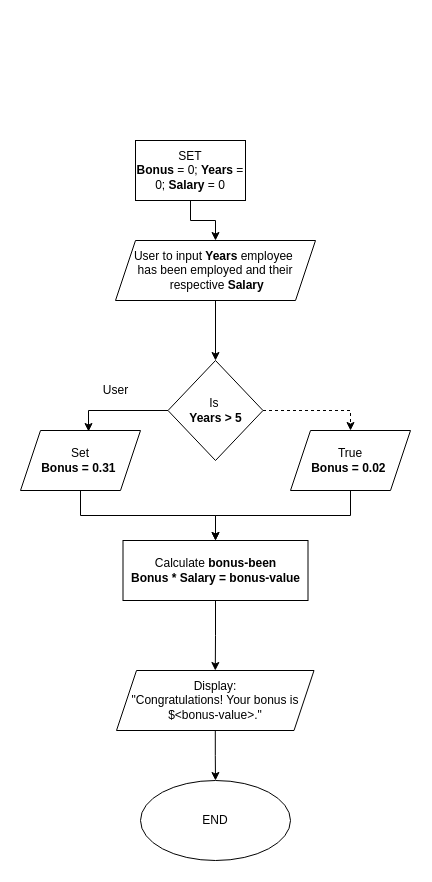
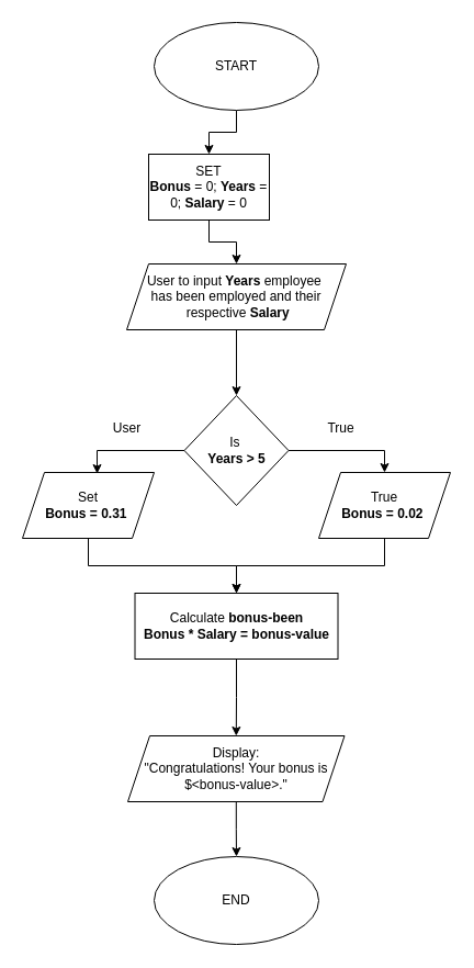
  <mxCell id="0" />
  <mxCell id="1" parent="0" />
  <mxCell id="2" style="edgeStyle=orthogonalEdgeStyle;rounded=0;orthogonalLoop=1;jettySize=auto;html=1;entryX=0.5;entryY=0;entryDx=0;entryDy=0;" parent="1" source="3" target="8" edge="1"><mxGeometry relative="1" as="geometry" /></mxCell>
  <mxCell id="3" value="&lt;div&gt;&lt;span&gt;User to input &lt;/span&gt;&lt;b&gt;Years&lt;/b&gt;&lt;span&gt;&amp;nbsp;employee&amp;nbsp;&lt;/span&gt;&lt;/div&gt;&lt;div&gt;&lt;span&gt;has&amp;nbsp;&lt;/span&gt;&lt;span&gt;been employed and their&lt;/span&gt;&lt;/div&gt;&lt;div&gt;&lt;span&gt;&amp;nbsp;respective &lt;/span&gt;&lt;b&gt;Salary&lt;/b&gt;&lt;/div&gt;" style="shape=parallelogram;perimeter=parallelogramPerimeter;whiteSpace=wrap;html=1;fixedSize=1;align=center;" parent="1" vertex="1"><mxGeometry x="115" y="240" width="200" height="60" as="geometry" /></mxCell>
  <mxCell id="4" style="edgeStyle=orthogonalEdgeStyle;rounded=0;orthogonalLoop=1;jettySize=auto;html=1;entryX=0.5;entryY=0;entryDx=0;entryDy=0;" parent="1" source="5" target="3" edge="1"><mxGeometry relative="1" as="geometry"><mxPoint x="200" y="320" as="targetPoint" /></mxGeometry></mxCell>
  <mxCell id="5" value="SET&lt;br&gt;&lt;b&gt;Bonus&lt;/b&gt; = 0; &lt;b&gt;Years &lt;/b&gt;= 0; &lt;b&gt;Salary&lt;/b&gt; = 0" style="rounded=0;whiteSpace=wrap;html=1;" parent="1" vertex="1"><mxGeometry x="135" y="140" width="110" height="60" as="geometry" /></mxCell>
- <mxCell id="6" style="edgeStyle=orthogonalEdgeStyle;rounded=0;orthogonalLoop=1;jettySize=auto;html=1;entryX=0.5;entryY=0;entryDx=0;entryDy=0;dashed=1;" parent="1" source="8" target="16" edge="1"><mxGeometry relative="1" as="geometry"><mxPoint x="370" y="410" as="targetPoint" /></mxGeometry></mxCell>
+ <mxCell id="6" style="edgeStyle=orthogonalEdgeStyle;rounded=0;orthogonalLoop=1;jettySize=auto;html=1;entryX=0.5;entryY=0;entryDx=0;entryDy=0;" parent="1" source="8" target="16" edge="1"><mxGeometry relative="1" as="geometry"><mxPoint x="370" y="410" as="targetPoint" /></mxGeometry></mxCell>
  <mxCell id="7" style="edgeStyle=orthogonalEdgeStyle;rounded=0;orthogonalLoop=1;jettySize=auto;html=1;entryX=0.567;entryY=0.017;entryDx=0;entryDy=0;entryPerimeter=0;" parent="1" source="8" target="14" edge="1"><mxGeometry relative="1" as="geometry"><mxPoint x="30" y="410" as="targetPoint" /></mxGeometry></mxCell>
  <mxCell id="8" value="Is&amp;nbsp;&lt;br&gt;&lt;b&gt;Years &amp;gt; 5&lt;/b&gt;" style="rhombus;whiteSpace=wrap;html=1;" parent="1" vertex="1"><mxGeometry x="167.5" y="360" width="95" height="100" as="geometry" /></mxCell>
+ <mxCell id="9" style="edgeStyle=orthogonalEdgeStyle;rounded=0;orthogonalLoop=1;jettySize=auto;html=1;entryX=0.5;entryY=0;entryDx=0;entryDy=0;" parent="1" source="10" target="5" edge="1"><mxGeometry relative="1" as="geometry" /></mxCell>
+ <mxCell id="10" value="START" style="ellipse;whiteSpace=wrap;html=1;" parent="1" vertex="1"><mxGeometry x="140" y="20" width="150" height="80" as="geometry" /></mxCell>
  <mxCell id="11" value="User" style="text;html=1;align=center;verticalAlign=middle;resizable=0;points=[];autosize=1;strokeColor=none;" parent="1" vertex="1"><mxGeometry x="95" y="380" width="40" height="20" as="geometry" /></mxCell>
+ <mxCell id="12" value="True" style="text;html=1;align=center;verticalAlign=middle;resizable=0;points=[];autosize=1;strokeColor=none;" parent="1" vertex="1"><mxGeometry x="290" y="380" width="40" height="20" as="geometry" /></mxCell>
  <mxCell id="13" style="edgeStyle=orthogonalEdgeStyle;rounded=0;orthogonalLoop=1;jettySize=auto;html=1;" parent="1" source="14" target="18" edge="1"><mxGeometry relative="1" as="geometry" /></mxCell>
  <mxCell id="14" value="Set &lt;br&gt;&lt;b&gt;Bonus = 0.31&amp;nbsp;&lt;/b&gt;" style="shape=parallelogram;perimeter=parallelogramPerimeter;whiteSpace=wrap;html=1;fixedSize=1;" parent="1" vertex="1"><mxGeometry x="20" y="430" width="120" height="60" as="geometry" /></mxCell>
  <mxCell id="15" style="edgeStyle=orthogonalEdgeStyle;rounded=0;orthogonalLoop=1;jettySize=auto;html=1;entryX=0.5;entryY=0;entryDx=0;entryDy=0;" parent="1" source="16" target="18" edge="1"><mxGeometry relative="1" as="geometry" /></mxCell>
  <mxCell id="16" value="True &lt;br&gt;&lt;b&gt;Bonus = 0.02&amp;nbsp;&lt;/b&gt;" style="shape=parallelogram;perimeter=parallelogramPerimeter;whiteSpace=wrap;html=1;fixedSize=1;" parent="1" vertex="1"><mxGeometry x="290" y="430" width="120" height="60" as="geometry" /></mxCell>
  <mxCell id="17" style="edgeStyle=orthogonalEdgeStyle;rounded=0;orthogonalLoop=1;jettySize=auto;html=1;" parent="1" source="18" target="20" edge="1"><mxGeometry relative="1" as="geometry" /></mxCell>
  <mxCell id="18" value="Calculate &lt;b&gt;bonus-been&lt;/b&gt;&lt;br&gt;&lt;b&gt;Bonus * Salary = bonus-value&lt;/b&gt;" style="rounded=0;whiteSpace=wrap;html=1;" parent="1" vertex="1"><mxGeometry x="122.5" y="540" width="185" height="60" as="geometry" /></mxCell>
  <mxCell id="19" style="edgeStyle=orthogonalEdgeStyle;rounded=0;orthogonalLoop=1;jettySize=auto;html=1;entryX=0.5;entryY=0;entryDx=0;entryDy=0;" edge="1" parent="1" source="20" target="21"><mxGeometry relative="1" as="geometry" /></mxCell>
  <mxCell id="20" value="Display:&lt;br&gt;&quot;Congratulations! Your bonus is $&amp;lt;bonus-value&amp;gt;.&quot;" style="shape=parallelogram;perimeter=parallelogramPerimeter;whiteSpace=wrap;html=1;fixedSize=1;" parent="1" vertex="1"><mxGeometry x="116" y="670" width="197.5" height="60" as="geometry" /></mxCell>
  <mxCell id="21" value="END" style="ellipse;whiteSpace=wrap;html=1;" vertex="1" parent="1"><mxGeometry x="140" y="780" width="150" height="80" as="geometry" /></mxCell>
